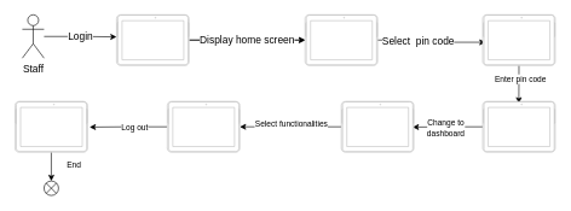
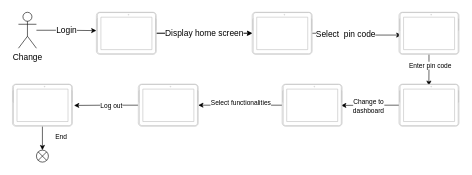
  <mxCell id="0" />
  <mxCell id="1" parent="0" />
  <mxCell id="2" value="Login" style="edgeStyle=orthogonalEdgeStyle;rounded=0;orthogonalLoop=1;jettySize=auto;html=1;entryX=0.563;entryY=0;entryDx=0;entryDy=0;entryPerimeter=0;fontSize=14;" parent="1" source="3" target="6" edge="1"><mxGeometry relative="1" as="geometry" /></mxCell>
- <mxCell id="3" value="Staff" style="shape=umlActor;verticalLabelPosition=bottom;verticalAlign=top;html=1;outlineConnect=0;fontSize=14;" parent="1" vertex="1"><mxGeometry x="30" y="20" width="30" height="60" as="geometry" /></mxCell>
+ <mxCell id="3" value="Change" style="shape=umlActor;verticalLabelPosition=bottom;verticalAlign=top;html=1;outlineConnect=0;fontSize=14;" parent="1" vertex="1"><mxGeometry x="30" y="20" width="30" height="60" as="geometry" /></mxCell>
  <mxCell id="4" style="edgeStyle=orthogonalEdgeStyle;rounded=0;orthogonalLoop=1;jettySize=auto;html=1;" parent="1" source="6" target="9" edge="1"><mxGeometry relative="1" as="geometry" /></mxCell>
  <mxCell id="5" value="Display home screen" style="edgeStyle=orthogonalEdgeStyle;rounded=0;orthogonalLoop=1;jettySize=auto;html=1;fontSize=14;" parent="1" source="6" target="9" edge="1"><mxGeometry relative="1" as="geometry" /></mxCell>
  <mxCell id="6" value="" style="verticalLabelPosition=bottom;verticalAlign=top;html=1;shadow=0;dashed=0;strokeWidth=1;shape=mxgraph.android.tab2;strokeColor=#c0c0c0;direction=north;" parent="1" vertex="1"><mxGeometry x="160" y="20" width="100" height="70" as="geometry" /></mxCell>
  <mxCell id="7" style="edgeStyle=orthogonalEdgeStyle;rounded=0;orthogonalLoop=1;jettySize=auto;html=1;entryX=0.457;entryY=0.04;entryDx=0;entryDy=0;entryPerimeter=0;" parent="1" source="9" target="12" edge="1"><mxGeometry relative="1" as="geometry"><mxPoint x="620" y="55" as="targetPoint" /></mxGeometry></mxCell>
  <mxCell id="8" value="Select&amp;nbsp; pin code" style="edgeLabel;html=1;align=center;verticalAlign=middle;resizable=0;points=[];fontSize=14;" parent="7" vertex="1" connectable="0"><mxGeometry x="-0.271" y="-3" relative="1" as="geometry"><mxPoint y="-3" as="offset" /></mxGeometry></mxCell>
  <mxCell id="9" value="" style="verticalLabelPosition=bottom;verticalAlign=top;html=1;shadow=0;dashed=0;strokeWidth=1;shape=mxgraph.android.tab2;strokeColor=#c0c0c0;direction=north;" parent="1" vertex="1"><mxGeometry x="420" y="20" width="100" height="70" as="geometry" /></mxCell>
  <mxCell id="10" style="edgeStyle=orthogonalEdgeStyle;rounded=0;orthogonalLoop=1;jettySize=auto;html=1;entryX=0.963;entryY=0.498;entryDx=0;entryDy=0;entryPerimeter=0;" edge="1" parent="1" source="12" target="16"><mxGeometry relative="1" as="geometry" /></mxCell>
  <mxCell id="11" value="Enter pin code" style="edgeLabel;html=1;align=center;verticalAlign=middle;resizable=0;points=[];" vertex="1" connectable="0" parent="10"><mxGeometry x="-0.28" y="1" relative="1" as="geometry"><mxPoint y="-1" as="offset" /></mxGeometry></mxCell>
  <mxCell id="12" value="" style="verticalLabelPosition=bottom;verticalAlign=top;html=1;shadow=0;dashed=0;strokeWidth=1;shape=mxgraph.android.tab2;strokeColor=#c0c0c0;direction=north;" parent="1" vertex="1"><mxGeometry x="665" y="20" width="100" height="70" as="geometry" /></mxCell>
  <mxCell id="13" value="" style="verticalLabelPosition=bottom;verticalAlign=top;html=1;shape=mxgraph.flowchart.or;" parent="1" vertex="1"><mxGeometry x="60" y="250" width="20" height="20" as="geometry" /></mxCell>
  <mxCell id="14" style="edgeStyle=orthogonalEdgeStyle;rounded=0;orthogonalLoop=1;jettySize=auto;html=1;entryX=0.494;entryY=0.984;entryDx=0;entryDy=0;entryPerimeter=0;" edge="1" parent="1" source="16" target="19"><mxGeometry relative="1" as="geometry" /></mxCell>
  <mxCell id="15" value="Change to&lt;br&gt;dashboard" style="edgeLabel;html=1;align=center;verticalAlign=middle;resizable=0;points=[];" vertex="1" connectable="0" parent="14"><mxGeometry x="0.068" y="1" relative="1" as="geometry"><mxPoint as="offset" /></mxGeometry></mxCell>
  <mxCell id="16" value="" style="verticalLabelPosition=bottom;verticalAlign=top;html=1;shadow=0;dashed=0;strokeWidth=1;shape=mxgraph.android.tab2;strokeColor=#c0c0c0;direction=north;" vertex="1" parent="1"><mxGeometry x="665" y="140" width="100" height="70" as="geometry" /></mxCell>
  <mxCell id="17" value="" style="edgeStyle=orthogonalEdgeStyle;rounded=0;orthogonalLoop=1;jettySize=auto;html=1;" edge="1" parent="1" source="19" target="22"><mxGeometry relative="1" as="geometry" /></mxCell>
  <mxCell id="18" value="Select functionalities" style="edgeLabel;html=1;align=center;verticalAlign=middle;resizable=0;points=[];" vertex="1" connectable="0" parent="17"><mxGeometry x="0.005" y="-4" relative="1" as="geometry"><mxPoint as="offset" /></mxGeometry></mxCell>
  <mxCell id="19" value="" style="verticalLabelPosition=bottom;verticalAlign=top;html=1;shadow=0;dashed=0;strokeWidth=1;shape=mxgraph.android.tab2;strokeColor=#c0c0c0;direction=north;" vertex="1" parent="1"><mxGeometry x="470" y="140" width="100" height="70" as="geometry" /></mxCell>
  <mxCell id="20" style="edgeStyle=orthogonalEdgeStyle;rounded=0;orthogonalLoop=1;jettySize=auto;html=1;entryX=0.494;entryY=1.028;entryDx=0;entryDy=0;entryPerimeter=0;" edge="1" parent="1" source="22" target="25"><mxGeometry relative="1" as="geometry" /></mxCell>
  <mxCell id="21" value="Log out" style="edgeLabel;html=1;align=center;verticalAlign=middle;resizable=0;points=[];" vertex="1" connectable="0" parent="20"><mxGeometry x="-0.16" y="1" relative="1" as="geometry"><mxPoint x="-1" as="offset" /></mxGeometry></mxCell>
  <mxCell id="22" value="" style="verticalLabelPosition=bottom;verticalAlign=top;html=1;shadow=0;dashed=0;strokeWidth=1;shape=mxgraph.android.tab2;strokeColor=#c0c0c0;direction=north;" vertex="1" parent="1"><mxGeometry x="230" y="140" width="100" height="70" as="geometry" /></mxCell>
  <mxCell id="23" style="edgeStyle=orthogonalEdgeStyle;rounded=0;orthogonalLoop=1;jettySize=auto;html=1;entryX=0.5;entryY=0;entryDx=0;entryDy=0;entryPerimeter=0;" edge="1" parent="1" source="25" target="13"><mxGeometry relative="1" as="geometry" /></mxCell>
  <mxCell id="24" value="End" style="edgeLabel;html=1;align=center;verticalAlign=middle;resizable=0;points=[];" vertex="1" connectable="0" parent="23"><mxGeometry x="-0.15" y="-2" relative="1" as="geometry"><mxPoint x="32" as="offset" /></mxGeometry></mxCell>
  <mxCell id="25" value="" style="verticalLabelPosition=bottom;verticalAlign=top;html=1;shadow=0;dashed=0;strokeWidth=1;shape=mxgraph.android.tab2;strokeColor=#c0c0c0;direction=north;" vertex="1" parent="1"><mxGeometry x="20" y="140" width="100" height="70" as="geometry" /></mxCell>
